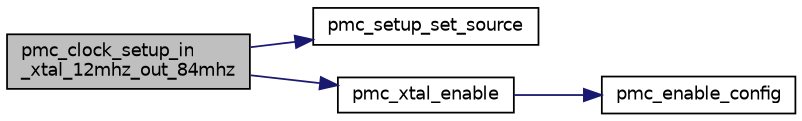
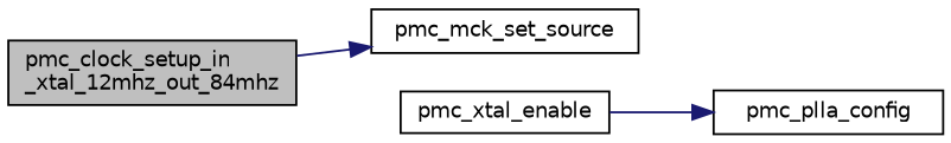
  digraph {
    rankdir=LR
    node [color=black fillcolor=white fontname=Helvetica fontsize=10 shape=record style=filled]
    edge [color=midnightblue fontname=Helvetica fontsize=10 labelfontname=Helvetica labelfontsize=10 style=solid]
    n1 [fillcolor=grey75 fontcolor=black height=0.2 label="pmc_clock_setup_in\l_xtal_12mhz_out_84mhz" width=0.4]
-   n2 [height=0.2 label=pmc_setup_set_source width=0.4]
+   n2 [height=0.2 label=pmc_mck_set_source width=0.4]
    n3 [height=0.2 label=pmc_xtal_enable width=0.4]
-   n4 [height=0.2 label=pmc_enable_config width=0.4]
+   n4 [height=0.2 label=pmc_plla_config width=0.4]
    n1 -> n2
-   n1 -> n3
    n3 -> n4
  }
